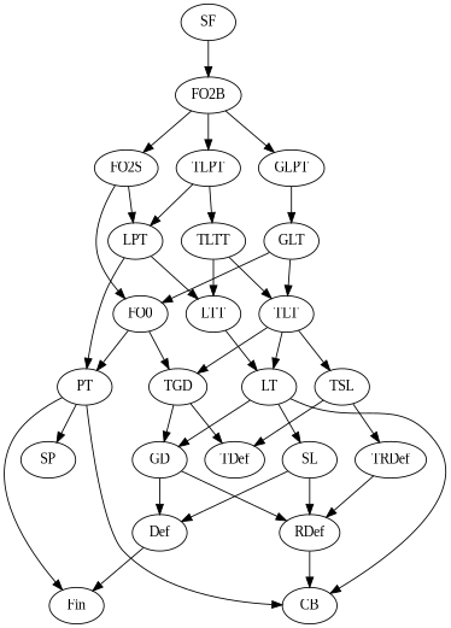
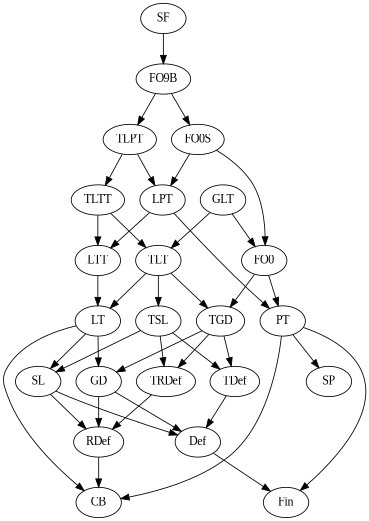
  digraph {
    fontname="Liberation Serif"
    node [fontname="Liberation Serif"]
    edge [fontname="Liberation Serif"]
    SF
-   FO2B
-   FO2S
-   GLPT
+   FO2B [label=FO9B]
+   FO2S [label=FO0S]
    TLPT
    n6 [label=FO0]
    LPT
    GLT
    PT
    TGD
    LTT
    SP
    CB
    Fin
    GD
    TDef
    TRDef
    LT
    SL
    Def
    RDef
    TLTT
    TLT
    TSL
    SF -> FO2B
    FO2B -> FO2S
-   FO2B -> GLPT
    FO2B -> TLPT
    FO2S -> n6
    FO2S -> LPT
-   GLPT -> GLT
    TLPT -> LPT
    TLPT -> TLTT
    n6 -> PT
    n6 -> TGD
    LPT -> PT
    LPT -> LTT
    GLT -> n6
    GLT -> TLT
    PT -> SP
    PT -> CB
    PT -> Fin
    TGD -> GD
    TGD -> TDef
+   TGD -> TRDef
    LTT -> LT
    GD -> Def
    GD -> RDef
+   TDef -> Def
    TRDef -> RDef
    LT -> CB
    LT -> GD
    LT -> SL
    SL -> Def
    SL -> RDef
    Def -> Fin
    RDef -> CB
    TLTT -> LTT
    TLTT -> TLT
    TLT -> TGD
    TLT -> LT
    TLT -> TSL
    TSL -> TDef
    TSL -> TRDef
+   TSL -> SL
  }
